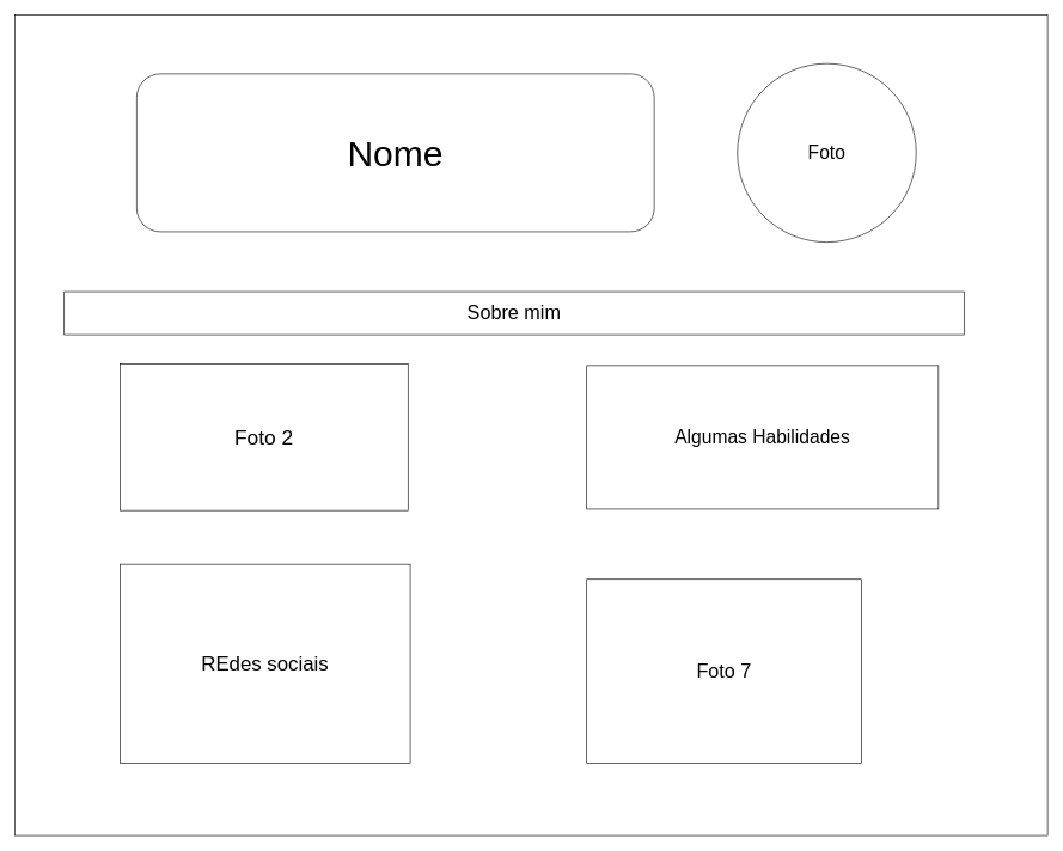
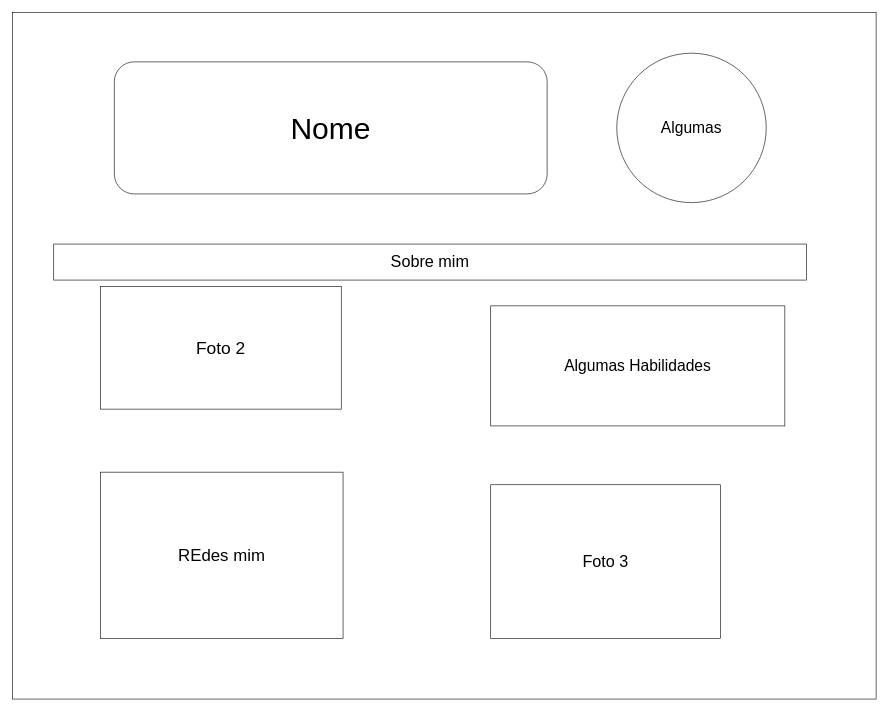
  <mxCell id="0" />
  <mxCell id="1" parent="0" />
  <mxCell id="2" value="" style="rounded=0;whiteSpace=wrap;html=1;" vertex="1" parent="1"><mxGeometry x="20" y="20" width="1439" height="1144" as="geometry" /></mxCell>
- <mxCell id="3" value="&lt;font style=&quot;font-size: 26px;&quot;&gt;Foto&lt;/font&gt;" style="ellipse;whiteSpace=wrap;html=1;aspect=fixed;" vertex="1" parent="1"><mxGeometry x="1027" y="88" width="249" height="249" as="geometry" /></mxCell>
+ <mxCell id="3" value="&lt;font style=&quot;font-size: 26px;&quot;&gt;Algumas&lt;/font&gt;" style="ellipse;whiteSpace=wrap;html=1;aspect=fixed;" vertex="1" parent="1"><mxGeometry x="1027" y="88" width="249" height="249" as="geometry" /></mxCell>
  <mxCell id="4" value="&lt;font style=&quot;font-size: 50px;&quot;&gt;Nome&lt;/font&gt;" style="rounded=1;whiteSpace=wrap;html=1;" vertex="1" parent="1"><mxGeometry x="190" y="102.5" width="721" height="220" as="geometry" /></mxCell>
  <mxCell id="5" value="&lt;font style=&quot;font-size: 27px;&quot;&gt;Sobre mim&lt;/font&gt;" style="rounded=0;whiteSpace=wrap;html=1;" vertex="1" parent="1"><mxGeometry x="89" y="406" width="1254" height="60" as="geometry" /></mxCell>
- <mxCell id="6" value="&lt;font style=&quot;font-size: 29px;&quot;&gt;Foto 2&lt;/font&gt;" style="rounded=0;whiteSpace=wrap;html=1;" vertex="1" parent="1"><mxGeometry x="167" y="507" width="401" height="204" as="geometry" /></mxCell>
+ <mxCell id="6" value="&lt;font style=&quot;font-size: 29px;&quot;&gt;Foto 2&lt;/font&gt;" style="rounded=0;whiteSpace=wrap;html=1;" vertex="1" parent="1"><mxGeometry x="167" y="477" width="401" height="204" as="geometry" /></mxCell>
  <mxCell id="7" value="&lt;font style=&quot;font-size: 26px;&quot;&gt;Algumas Habilidades&lt;/font&gt;" style="rounded=0;whiteSpace=wrap;html=1;" vertex="1" parent="1"><mxGeometry x="817" y="509" width="490" height="200" as="geometry" /></mxCell>
- <mxCell id="8" value="&lt;font style=&quot;font-size: 28px;&quot;&gt;REdes sociais&lt;/font&gt;" style="rounded=0;whiteSpace=wrap;html=1;" vertex="1" parent="1"><mxGeometry x="167" y="786" width="404" height="277" as="geometry" /></mxCell>
- <mxCell id="9" value="&lt;font style=&quot;font-size: 27px;&quot;&gt;Foto 7&lt;/font&gt;" style="rounded=0;whiteSpace=wrap;html=1;" vertex="1" parent="1"><mxGeometry x="817" y="807" width="383" height="256" as="geometry" /></mxCell>
+ <mxCell id="8" value="&lt;font style=&quot;font-size: 28px;&quot;&gt;REdes mim&lt;/font&gt;" style="rounded=0;whiteSpace=wrap;html=1;" vertex="1" parent="1"><mxGeometry x="167" y="786" width="404" height="277" as="geometry" /></mxCell>
+ <mxCell id="9" value="&lt;font style=&quot;font-size: 27px;&quot;&gt;Foto 3&lt;/font&gt;" style="rounded=0;whiteSpace=wrap;html=1;" vertex="1" parent="1"><mxGeometry x="817" y="807" width="383" height="256" as="geometry" /></mxCell>
